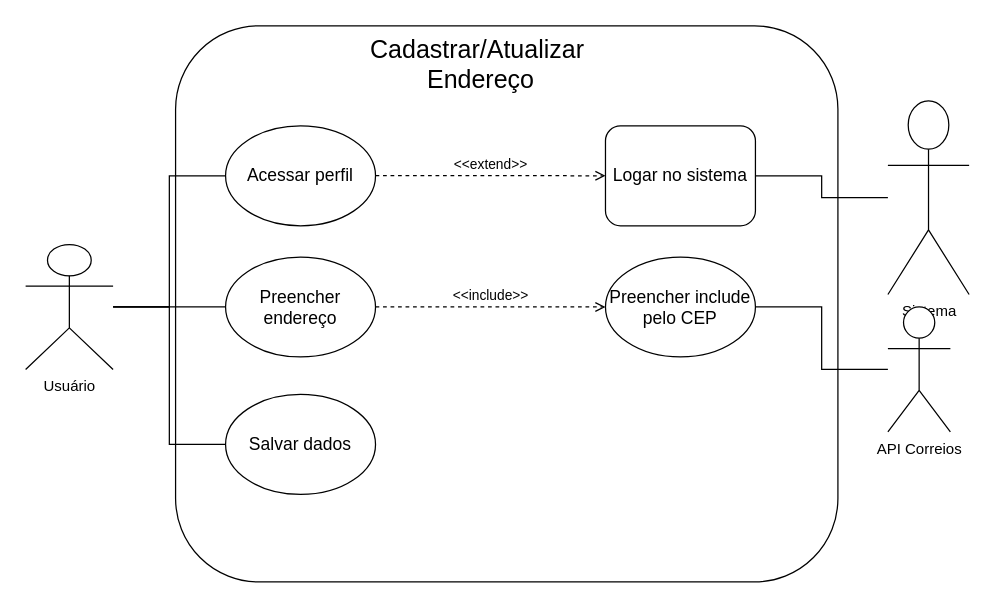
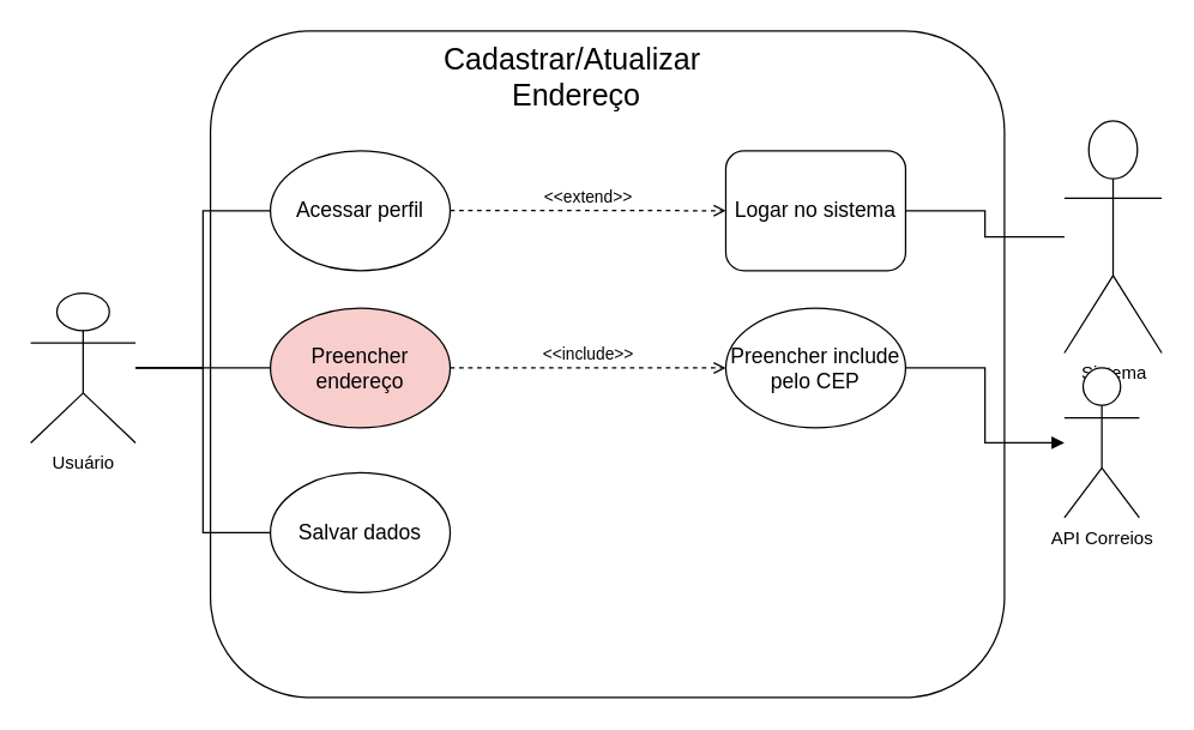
  <mxCell id="0" />
  <mxCell id="1" parent="0" />
  <mxCell id="2" value="" style="rounded=1;whiteSpace=wrap;html=1;" vertex="1" parent="1"><mxGeometry x="140" y="20" width="530" height="445" as="geometry" /></mxCell>
  <mxCell id="3" style="edgeStyle=orthogonalEdgeStyle;rounded=0;orthogonalLoop=1;jettySize=auto;html=1;entryX=0;entryY=0.5;entryDx=0;entryDy=0;endArrow=none;startFill=0;" edge="1" parent="1" source="6" target="10"><mxGeometry relative="1" as="geometry" /></mxCell>
  <mxCell id="4" style="edgeStyle=orthogonalEdgeStyle;rounded=0;orthogonalLoop=1;jettySize=auto;html=1;entryX=0;entryY=0.5;entryDx=0;entryDy=0;endArrow=none;startFill=0;" edge="1" parent="1" source="6" target="8"><mxGeometry relative="1" as="geometry" /></mxCell>
  <mxCell id="5" style="edgeStyle=orthogonalEdgeStyle;rounded=0;orthogonalLoop=1;jettySize=auto;html=1;endArrow=none;startFill=0;" edge="1" parent="1" source="6" target="9"><mxGeometry relative="1" as="geometry" /></mxCell>
  <mxCell id="6" value="Usuário" style="shape=umlActor;verticalLabelPosition=bottom;verticalAlign=top;html=1;outlineConnect=0;" vertex="1" parent="1"><mxGeometry x="20" y="195" width="70" height="100" as="geometry" /></mxCell>
  <mxCell id="7" value="&lt;font style=&quot;font-size: 20px;&quot;&gt;Cadastrar/Atualizar&amp;nbsp;&lt;/font&gt;&lt;div&gt;&lt;font style=&quot;font-size: 20px;&quot;&gt;Endereço&lt;/font&gt;&lt;/div&gt;" style="text;html=1;align=center;verticalAlign=middle;resizable=0;points=[];autosize=1;strokeColor=none;fillColor=none;" vertex="1" parent="1"><mxGeometry x="284" y="20" width="200" height="60" as="geometry" /></mxCell>
  <mxCell id="8" value="&lt;font style=&quot;font-size: 14px;&quot;&gt;Acessar perfil&lt;/font&gt;" style="ellipse;whiteSpace=wrap;html=1;" vertex="1" parent="1"><mxGeometry x="180" y="100" width="120" height="80" as="geometry" /></mxCell>
- <mxCell id="9" value="&lt;font style=&quot;font-size: 14px;&quot;&gt;Preencher endereço&lt;/font&gt;" style="ellipse;whiteSpace=wrap;html=1;" vertex="1" parent="1"><mxGeometry x="180" y="205" width="120" height="80" as="geometry" /></mxCell>
+ <mxCell id="9" value="&lt;font style=&quot;font-size: 14px;&quot;&gt;Preencher endereço&lt;/font&gt;" style="ellipse;whiteSpace=wrap;html=1;fillColor=#f8cecc;" vertex="1" parent="1"><mxGeometry x="180" y="205" width="120" height="80" as="geometry" /></mxCell>
  <mxCell id="10" value="&lt;font style=&quot;font-size: 14px;&quot;&gt;Salvar dados&lt;/font&gt;" style="ellipse;whiteSpace=wrap;html=1;" vertex="1" parent="1"><mxGeometry x="180" y="315" width="120" height="80" as="geometry" /></mxCell>
  <mxCell id="11" style="edgeStyle=orthogonalEdgeStyle;rounded=0;orthogonalLoop=1;jettySize=auto;html=1;endArrow=none;startFill=0;" edge="1" parent="1" source="12" target="15"><mxGeometry relative="1" as="geometry" /></mxCell>
  <mxCell id="12" value="&lt;font style=&quot;font-size: 14px;&quot;&gt;Logar no sistema&lt;/font&gt;" style="whiteSpace=wrap;html=1;rounded=1;" vertex="1" parent="1"><mxGeometry x="484" y="100" width="120" height="80" as="geometry" /></mxCell>
- <mxCell id="13" style="edgeStyle=orthogonalEdgeStyle;rounded=0;orthogonalLoop=1;jettySize=auto;html=1;endArrow=none;startFill=0;" edge="1" parent="1" source="14" target="16"><mxGeometry relative="1" as="geometry" /></mxCell>
+ <mxCell id="13" style="edgeStyle=orthogonalEdgeStyle;rounded=0;orthogonalLoop=1;jettySize=auto;html=1;endArrow=block;startFill=0;" edge="1" parent="1" source="14" target="16"><mxGeometry relative="1" as="geometry" /></mxCell>
  <mxCell id="14" value="&lt;font style=&quot;font-size: 14px;&quot;&gt;Preencher include pelo CEP&lt;/font&gt;" style="ellipse;whiteSpace=wrap;html=1;" vertex="1" parent="1"><mxGeometry x="484" y="205" width="120" height="80" as="geometry" /></mxCell>
  <mxCell id="15" value="Sistema" style="shape=umlActor;verticalLabelPosition=bottom;verticalAlign=top;html=1;outlineConnect=0;" vertex="1" parent="1"><mxGeometry x="710" y="80" width="65" height="155" as="geometry" /></mxCell>
  <mxCell id="16" value="API Correios" style="shape=umlActor;verticalLabelPosition=bottom;verticalAlign=top;html=1;outlineConnect=0;" vertex="1" parent="1"><mxGeometry x="710" y="245" width="50" height="100" as="geometry" /></mxCell>
  <mxCell id="17" value="&amp;lt;&amp;lt;extend&amp;gt;&amp;gt;" style="html=1;verticalAlign=bottom;labelBackgroundColor=none;endArrow=open;endFill=0;dashed=1;rounded=0;entryX=0;entryY=0.5;entryDx=0;entryDy=0;" edge="1" parent="1" target="12"><mxGeometry width="160" relative="1" as="geometry"><mxPoint x="300" y="139.83" as="sourcePoint" /><mxPoint x="460" y="139.83" as="targetPoint" /></mxGeometry></mxCell>
  <mxCell id="18" value="&amp;lt;&amp;lt;include&amp;gt;&amp;gt;" style="html=1;verticalAlign=bottom;labelBackgroundColor=none;endArrow=open;endFill=0;dashed=1;rounded=0;entryX=0;entryY=0.5;entryDx=0;entryDy=0;" edge="1" parent="1" target="14"><mxGeometry width="160" relative="1" as="geometry"><mxPoint x="300" y="245" as="sourcePoint" /><mxPoint x="460" y="245" as="targetPoint" /></mxGeometry></mxCell>
